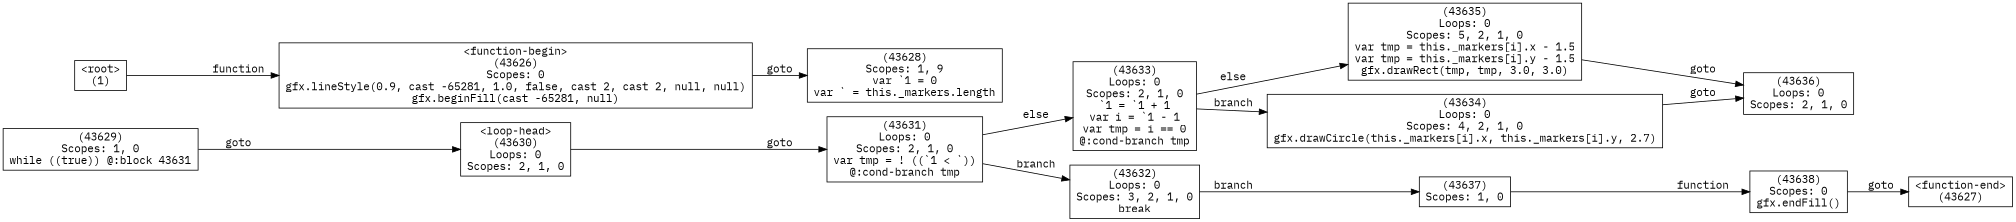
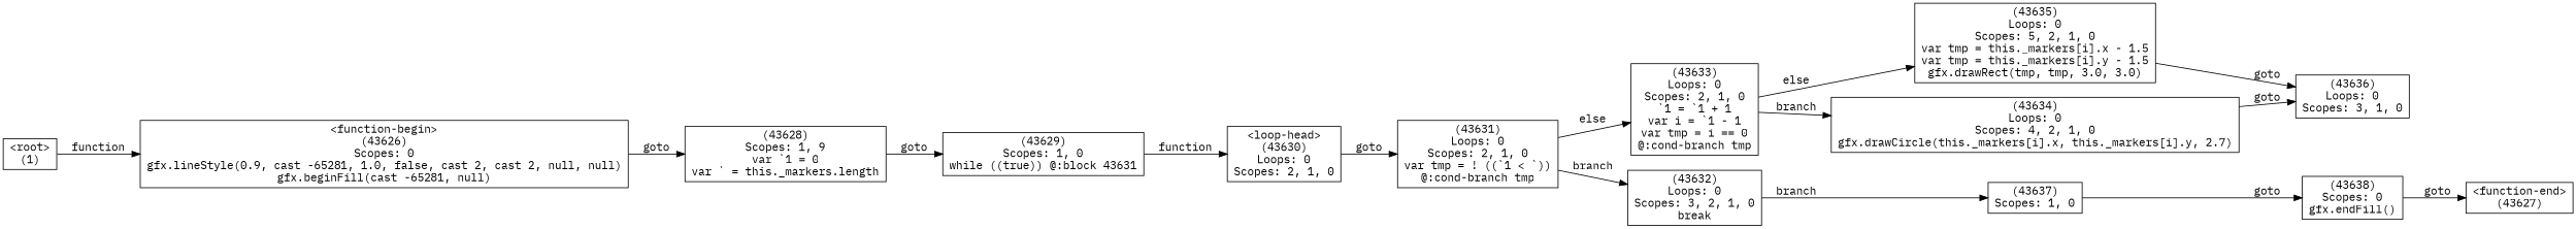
  digraph {
    fontname="IBM Plex Mono"
    rankdir=LR
    node [fontname="IBM Plex Mono" shape=box]
    edge [fontname="IBM Plex Mono"]
    n1 [label="(43638)\nScopes: 0\ngfx.endFill()"]
    n2 [label="<function-end>\n(43627)"]
    n3 [label="(43637)\nScopes: 1, 0"]
-   n4 [label="(43636)\nLoops: 0\nScopes: 2, 1, 0"]
+   n4 [label="(43636)\nLoops: 0\nScopes: 3, 1, 0"]
    n5 [label="<loop-head>\n(43630)\nLoops: 0\nScopes: 2, 1, 0"]
    n6 [label="(43631)\nLoops: 0\nScopes: 2, 1, 0\nvar tmp = ! ((`1 < `))\n@:cond-branch tmp"]
    n7 [label="(43635)\nLoops: 0\nScopes: 5, 2, 1, 0\nvar tmp = this._markers[i].x - 1.5\nvar tmp = this._markers[i].y - 1.5\ngfx.drawRect(tmp, tmp, 3.0, 3.0)"]
    n8 [label="(43634)\nLoops: 0\nScopes: 4, 2, 1, 0\ngfx.drawCircle(this._markers[i].x, this._markers[i].y, 2.7)"]
    n9 [label="(43633)\nLoops: 0\nScopes: 2, 1, 0\n`1 = `1 + 1\nvar i = `1 - 1\nvar tmp = i == 0\n@:cond-branch tmp"]
    n10 [label="(43632)\nLoops: 0\nScopes: 3, 2, 1, 0\nbreak"]
    n11 [label="(43629)\nScopes: 1, 0\nwhile ((true)) @:block 43631"]
    n12 [label="(43628)\nScopes: 1, 9\nvar `1 = 0\nvar ` = this._markers.length"]
    n13 [label="<function-begin>\n(43626)\nScopes: 0\ngfx.lineStyle(0.9, cast -65281, 1.0, false, cast 2, cast 2, null, null)\ngfx.beginFill(cast -65281, null)"]
    n14 [label="<root>\n(1)"]
    n1 -> n2 [label=goto]
-   n3 -> n1 [label=function]
+   n3 -> n1 [label=goto]
    n5 -> n6 [label=goto]
    n6 -> n9 [label=else]
    n6 -> n10 [label=branch]
    n7 -> n4 [label=goto]
    n8 -> n4 [label=goto]
    n9 -> n7 [label=else]
    n9 -> n8 [label=branch]
    n10 -> n3 [label=branch]
-   n11 -> n5 [label=goto]
+   n11 -> n5 [label=function]
+   n12 -> n11 [label=goto]
    n13 -> n12 [label=goto]
    n14 -> n13 [label=function]
  }
